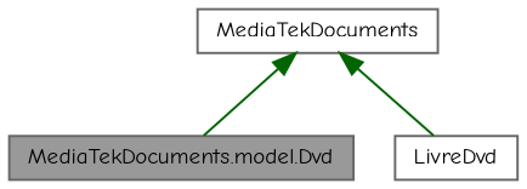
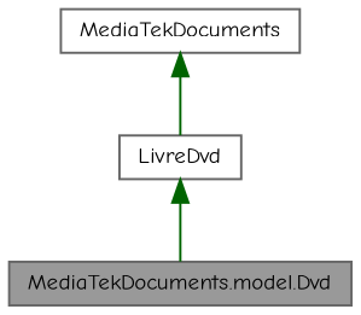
  digraph {
    fontname="Comic Neue"
    node [color=gray40 fillcolor=white fontname="Comic Neue" fontsize=10 shape=box style=filled]
    edge [color=darkgreen dir=back fontname="Comic Neue" fontsize=10 labelfontname=Helvetica labelfontsize=10 style=solid]
    n1 [fillcolor=grey60 fontcolor=black height=0.2 label="MediaTekDocuments.model.Dvd" width=0.4]
    n2 [height=0.2 label=LivreDvd width=0.4]
    n3 [height=0.2 label=MediaTekDocuments width=0.4]
-   n3 -> n1
+   n2 -> n1
    n3 -> n2
  }
